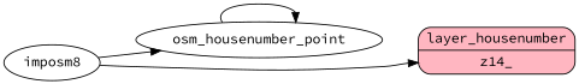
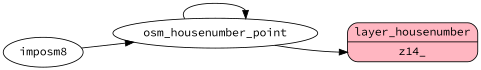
  digraph {
    fontname="Source Code Pro"
    rankdir=LR
    node [fontname="Source Code Pro"]
    edge [fontname="Source Code Pro"]
    n1 [label=imposm8]
    osm_housenumber_point
    n3 [fillcolor=lightpink label="layer_housenumber | <z14_> z14_" shape=record style="rounded,filled"]
    n1 -> osm_housenumber_point
    osm_housenumber_point -> osm_housenumber_point
-   n1 -> n3 [headport=z14_]
+   osm_housenumber_point -> n3 [headport=z14_]
  }
